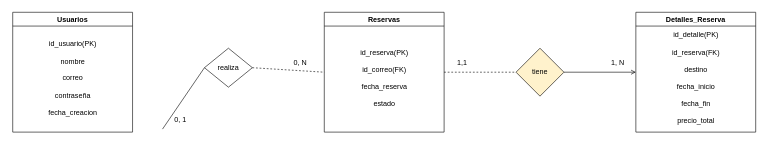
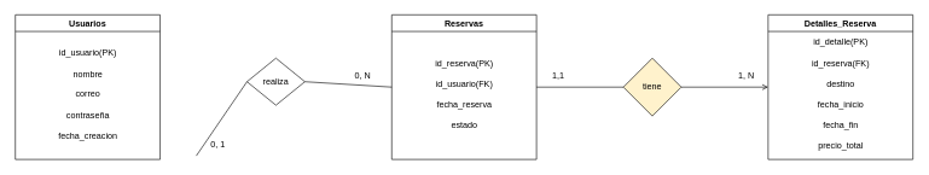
  <mxCell id="0" />
  <mxCell id="1" parent="0" />
  <mxCell id="2" value="Usuarios" style="swimlane;whiteSpace=wrap;html=1;" vertex="1" parent="1"><mxGeometry x="20" y="20" width="200" height="200" as="geometry" /></mxCell>
  <mxCell id="3" value="&lt;span style=&quot;text-wrap-mode: wrap;&quot;&gt;id_usuario(PK)&lt;/span&gt;&lt;div&gt;&lt;br style=&quot;text-wrap-mode: wrap;&quot;&gt;&lt;span style=&quot;text-wrap-mode: wrap;&quot;&gt;nombre&lt;/span&gt;&lt;/div&gt;&lt;div&gt;&lt;br style=&quot;text-wrap-mode: wrap;&quot;&gt;&lt;span style=&quot;text-wrap-mode: wrap;&quot;&gt;correo&lt;/span&gt;&lt;/div&gt;&lt;div&gt;&lt;br style=&quot;text-wrap-mode: wrap;&quot;&gt;&lt;span style=&quot;text-wrap-mode: wrap;&quot;&gt;contraseña&lt;/span&gt;&lt;/div&gt;&lt;div&gt;&lt;br style=&quot;text-wrap-mode: wrap;&quot;&gt;&lt;span style=&quot;text-wrap-mode: wrap;&quot;&gt;fecha_creacion&lt;/span&gt;&lt;/div&gt;" style="text;html=1;align=center;verticalAlign=middle;resizable=0;points=[];autosize=1;strokeColor=none;fillColor=none;" vertex="1" parent="2"><mxGeometry x="50" y="40" width="100" height="140" as="geometry" /></mxCell>
  <mxCell id="4" value="Reservas" style="swimlane;whiteSpace=wrap;html=1;" vertex="1" parent="1"><mxGeometry x="540" y="20" width="200" height="200" as="geometry" /></mxCell>
- <mxCell id="5" value="&lt;span style=&quot;text-wrap-mode: wrap;&quot;&gt;id_reserva(PK)&lt;/span&gt;&lt;div&gt;&lt;br style=&quot;text-wrap-mode: wrap;&quot;&gt;&lt;span style=&quot;text-wrap-mode: wrap;&quot;&gt;id_correo(FK)&lt;/span&gt;&lt;/div&gt;&lt;div&gt;&lt;br style=&quot;text-wrap-mode: wrap;&quot;&gt;&lt;span style=&quot;text-wrap-mode: wrap;&quot;&gt;fecha_reserva&lt;/span&gt;&lt;/div&gt;&lt;div&gt;&lt;br style=&quot;text-wrap-mode: wrap;&quot;&gt;&lt;span style=&quot;text-wrap-mode: wrap;&quot;&gt;estado&lt;/span&gt;&lt;/div&gt;" style="text;html=1;align=center;verticalAlign=middle;resizable=0;points=[];autosize=1;strokeColor=none;fillColor=none;" vertex="1" parent="4"><mxGeometry x="50" y="55" width="100" height="110" as="geometry" /></mxCell>
+ <mxCell id="5" value="&lt;span style=&quot;text-wrap-mode: wrap;&quot;&gt;id_reserva(PK)&lt;/span&gt;&lt;div&gt;&lt;br style=&quot;text-wrap-mode: wrap;&quot;&gt;&lt;span style=&quot;text-wrap-mode: wrap;&quot;&gt;id_usuario(FK)&lt;/span&gt;&lt;/div&gt;&lt;div&gt;&lt;br style=&quot;text-wrap-mode: wrap;&quot;&gt;&lt;span style=&quot;text-wrap-mode: wrap;&quot;&gt;fecha_reserva&lt;/span&gt;&lt;/div&gt;&lt;div&gt;&lt;br style=&quot;text-wrap-mode: wrap;&quot;&gt;&lt;span style=&quot;text-wrap-mode: wrap;&quot;&gt;estado&lt;/span&gt;&lt;/div&gt;" style="text;html=1;align=center;verticalAlign=middle;resizable=0;points=[];autosize=1;strokeColor=none;fillColor=none;" vertex="1" parent="4"><mxGeometry x="50" y="55" width="100" height="110" as="geometry" /></mxCell>
  <mxCell id="6" value="Detalles_Reserva" style="swimlane;whiteSpace=wrap;html=1;" vertex="1" parent="1"><mxGeometry x="1060" y="20" width="200" height="200" as="geometry" /></mxCell>
  <mxCell id="7" value="&lt;span style=&quot;text-wrap-mode: wrap;&quot;&gt;id_detalle(PK)&lt;/span&gt;&lt;div&gt;&lt;br style=&quot;text-wrap-mode: wrap;&quot;&gt;&lt;span style=&quot;text-wrap-mode: wrap;&quot;&gt;id_reserva(FK)&lt;/span&gt;&lt;/div&gt;&lt;div&gt;&lt;br style=&quot;text-wrap-mode: wrap;&quot;&gt;&lt;span style=&quot;text-wrap-mode: wrap;&quot;&gt;destino&lt;/span&gt;&lt;/div&gt;&lt;div&gt;&lt;br style=&quot;text-wrap-mode: wrap;&quot;&gt;&lt;span style=&quot;text-wrap-mode: wrap;&quot;&gt;fecha_inicio&lt;/span&gt;&lt;/div&gt;&lt;div&gt;&lt;br style=&quot;text-wrap-mode: wrap;&quot;&gt;&lt;span style=&quot;text-wrap-mode: wrap;&quot;&gt;fecha_fin&lt;/span&gt;&lt;/div&gt;&lt;div&gt;&lt;br style=&quot;text-wrap-mode: wrap;&quot;&gt;&lt;span style=&quot;text-wrap-mode: wrap;&quot;&gt;precio_total&lt;/span&gt;&lt;/div&gt;" style="text;html=1;align=center;verticalAlign=middle;resizable=0;points=[];autosize=1;strokeColor=none;fillColor=none;" vertex="1" parent="6"><mxGeometry x="50" y="25" width="100" height="170" as="geometry" /></mxCell>
  <mxCell id="8" value="realiza" style="rhombus;whiteSpace=wrap;html=1;" vertex="1" parent="1"><mxGeometry x="340" y="80" width="80" height="65" as="geometry" /></mxCell>
  <mxCell id="9" value="tiene" style="rhombus;whiteSpace=wrap;html=1;fillColor=#fff2cc;" vertex="1" parent="1"><mxGeometry x="860" y="80" width="80" height="80" as="geometry" /></mxCell>
  <mxCell id="10" value="0, 1" style="text;html=1;align=center;verticalAlign=middle;whiteSpace=wrap;rounded=0;" vertex="1" parent="1"><mxGeometry x="270" y="185" width="60" height="30" as="geometry" /></mxCell>
  <mxCell id="11" value="0, N" style="text;html=1;align=center;verticalAlign=middle;whiteSpace=wrap;rounded=0;" vertex="1" parent="1"><mxGeometry x="470" y="90" width="60" height="30" as="geometry" /></mxCell>
  <mxCell id="12" value="1,1" style="text;html=1;align=center;verticalAlign=middle;resizable=0;points=[];autosize=1;strokeColor=none;fillColor=none;" vertex="1" parent="1"><mxGeometry x="750" y="90" width="40" height="30" as="geometry" /></mxCell>
  <mxCell id="13" value="1, N" style="text;html=1;align=center;verticalAlign=middle;whiteSpace=wrap;rounded=0;" vertex="1" parent="1"><mxGeometry x="1000" y="90" width="60" height="30" as="geometry" /></mxCell>
  <mxCell id="14" value="" style="endArrow=none;html=1;rounded=0;entryX=0;entryY=0.5;entryDx=0;entryDy=0;exitX=0;exitY=1;exitDx=0;exitDy=0;" edge="1" parent="1" source="10" target="8"><mxGeometry width="50" height="50" relative="1" as="geometry"><mxPoint x="240" y="190" as="sourcePoint" /><mxPoint x="290" y="140" as="targetPoint" /></mxGeometry></mxCell>
- <mxCell id="15" value="" style="endArrow=none;html=1;rounded=0;entryX=0;entryY=0.5;entryDx=0;entryDy=0;exitX=1;exitY=0.5;exitDx=0;exitDy=0;dashed=1;" edge="1" parent="1" source="8" target="4"><mxGeometry width="50" height="50" relative="1" as="geometry"><mxPoint x="430" y="150" as="sourcePoint" /><mxPoint x="550" y="150" as="targetPoint" /></mxGeometry></mxCell>
- <mxCell id="16" value="" style="endArrow=none;html=1;rounded=0;entryX=0;entryY=0.5;entryDx=0;entryDy=0;exitX=1;exitY=0.5;exitDx=0;exitDy=0;dashed=1;" edge="1" parent="1" source="4" target="9"><mxGeometry width="50" height="50" relative="1" as="geometry"><mxPoint x="810" y="160" as="sourcePoint" /><mxPoint x="930" y="160" as="targetPoint" /></mxGeometry></mxCell>
+ <mxCell id="15" value="" style="endArrow=none;html=1;rounded=0;entryX=0;entryY=0.5;entryDx=0;entryDy=0;exitX=1;exitY=0.5;exitDx=0;exitDy=0;" edge="1" parent="1" source="8" target="4"><mxGeometry width="50" height="50" relative="1" as="geometry"><mxPoint x="430" y="150" as="sourcePoint" /><mxPoint x="550" y="150" as="targetPoint" /></mxGeometry></mxCell>
+ <mxCell id="16" value="" style="endArrow=none;html=1;rounded=0;entryX=0;entryY=0.5;entryDx=0;entryDy=0;exitX=1;exitY=0.5;exitDx=0;exitDy=0;" edge="1" parent="1" source="4" target="9"><mxGeometry width="50" height="50" relative="1" as="geometry"><mxPoint x="810" y="160" as="sourcePoint" /><mxPoint x="930" y="160" as="targetPoint" /></mxGeometry></mxCell>
  <mxCell id="17" value="" style="endArrow=open;html=1;rounded=0;entryX=0;entryY=0.5;entryDx=0;entryDy=0;exitX=1;exitY=0.5;exitDx=0;exitDy=0;" edge="1" parent="1" source="9" target="6"><mxGeometry width="50" height="50" relative="1" as="geometry"><mxPoint x="980" y="160" as="sourcePoint" /><mxPoint x="1100" y="160" as="targetPoint" /></mxGeometry></mxCell>
